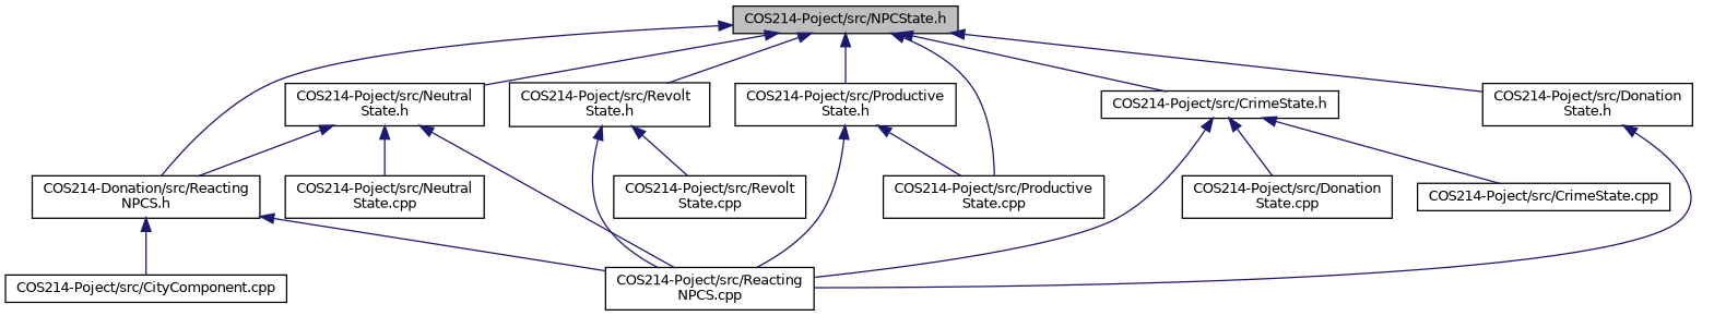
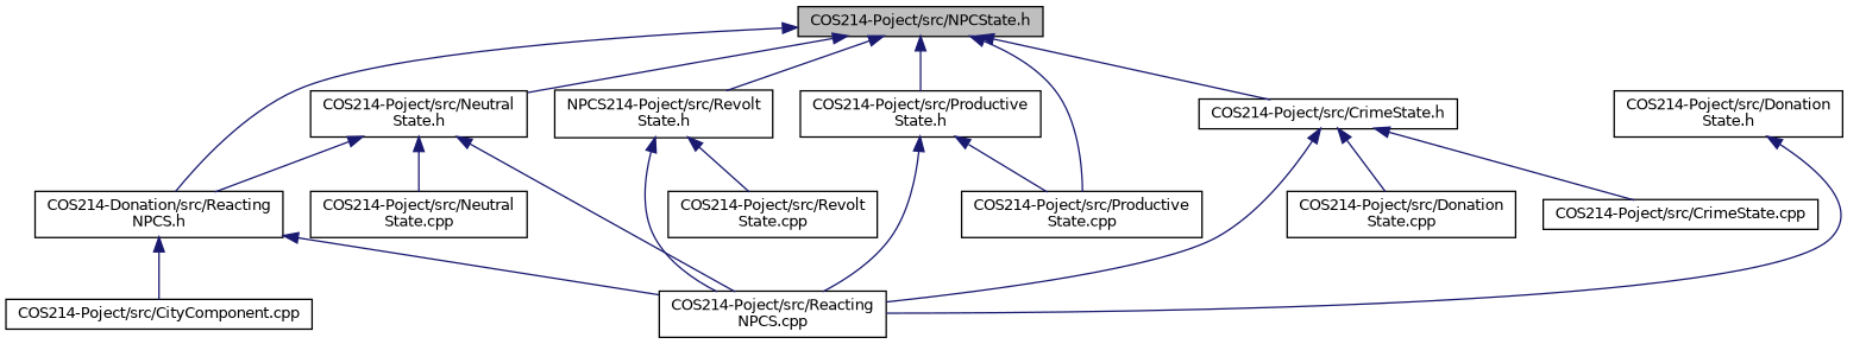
  digraph {
    node [color=black fillcolor=white fontname=Helvetica fontsize=10 shape=record style=filled]
    edge [color=midnightblue dir=back fontname=Helvetica fontsize=10 labelfontname=Helvetica labelfontsize=10 style=solid]
    n1 [fillcolor=grey75 fontcolor=black height=0.2 label="COS214-Poject/src/NPCState.h" width=0.4]
    n2 [height=0.2 label="COS214-Poject/src/CrimeState.h" width=0.4]
    n3 [height=0.2 label="COS214-Poject/src/Donation\lState.h" width=0.4]
    n4 [height=0.2 label="COS214-Poject/src/Neutral\lState.h" width=0.4]
    n5 [height=0.2 label="COS214-Donation/src/Reacting\lNPCS.h" width=0.4]
    n6 [height=0.2 label="COS214-Poject/src/Productive\lState.h" width=0.4]
-   n7 [height=0.2 label="COS214-Poject/src/Revolt\lState.h" width=0.4]
+   n7 [height=0.2 label="NPCS214-Poject/src/Revolt\lState.h" width=0.4]
    n8 [height=0.2 label="COS214-Poject/src/Productive\lState.cpp" width=0.4]
    n9 [height=0.2 label="COS214-Poject/src/Reacting\lNPCS.cpp" width=0.4]
    n10 [height=0.2 label="COS214-Poject/src/CrimeState.cpp" width=0.4]
    n11 [height=0.2 label="COS214-Poject/src/Donation\lState.cpp" width=0.4]
    n12 [height=0.2 label="COS214-Poject/src/Neutral\lState.cpp" width=0.4]
    n13 [height=0.2 label="COS214-Poject/src/CityComponent.cpp" width=0.4]
    n14 [height=0.2 label="COS214-Poject/src/Revolt\lState.cpp" width=0.4]
    n1 -> n2
-   n1 -> n3
    n1 -> n4
    n1 -> n5
    n1 -> n6
    n1 -> n7
    n1 -> n8
    n2 -> n9
    n2 -> n10
    n2 -> n11
    n3 -> n9
    n4 -> n5
    n4 -> n9
    n4 -> n12
    n5 -> n9
    n5 -> n13
    n6 -> n8
    n6 -> n9
    n7 -> n9
    n7 -> n14
  }
